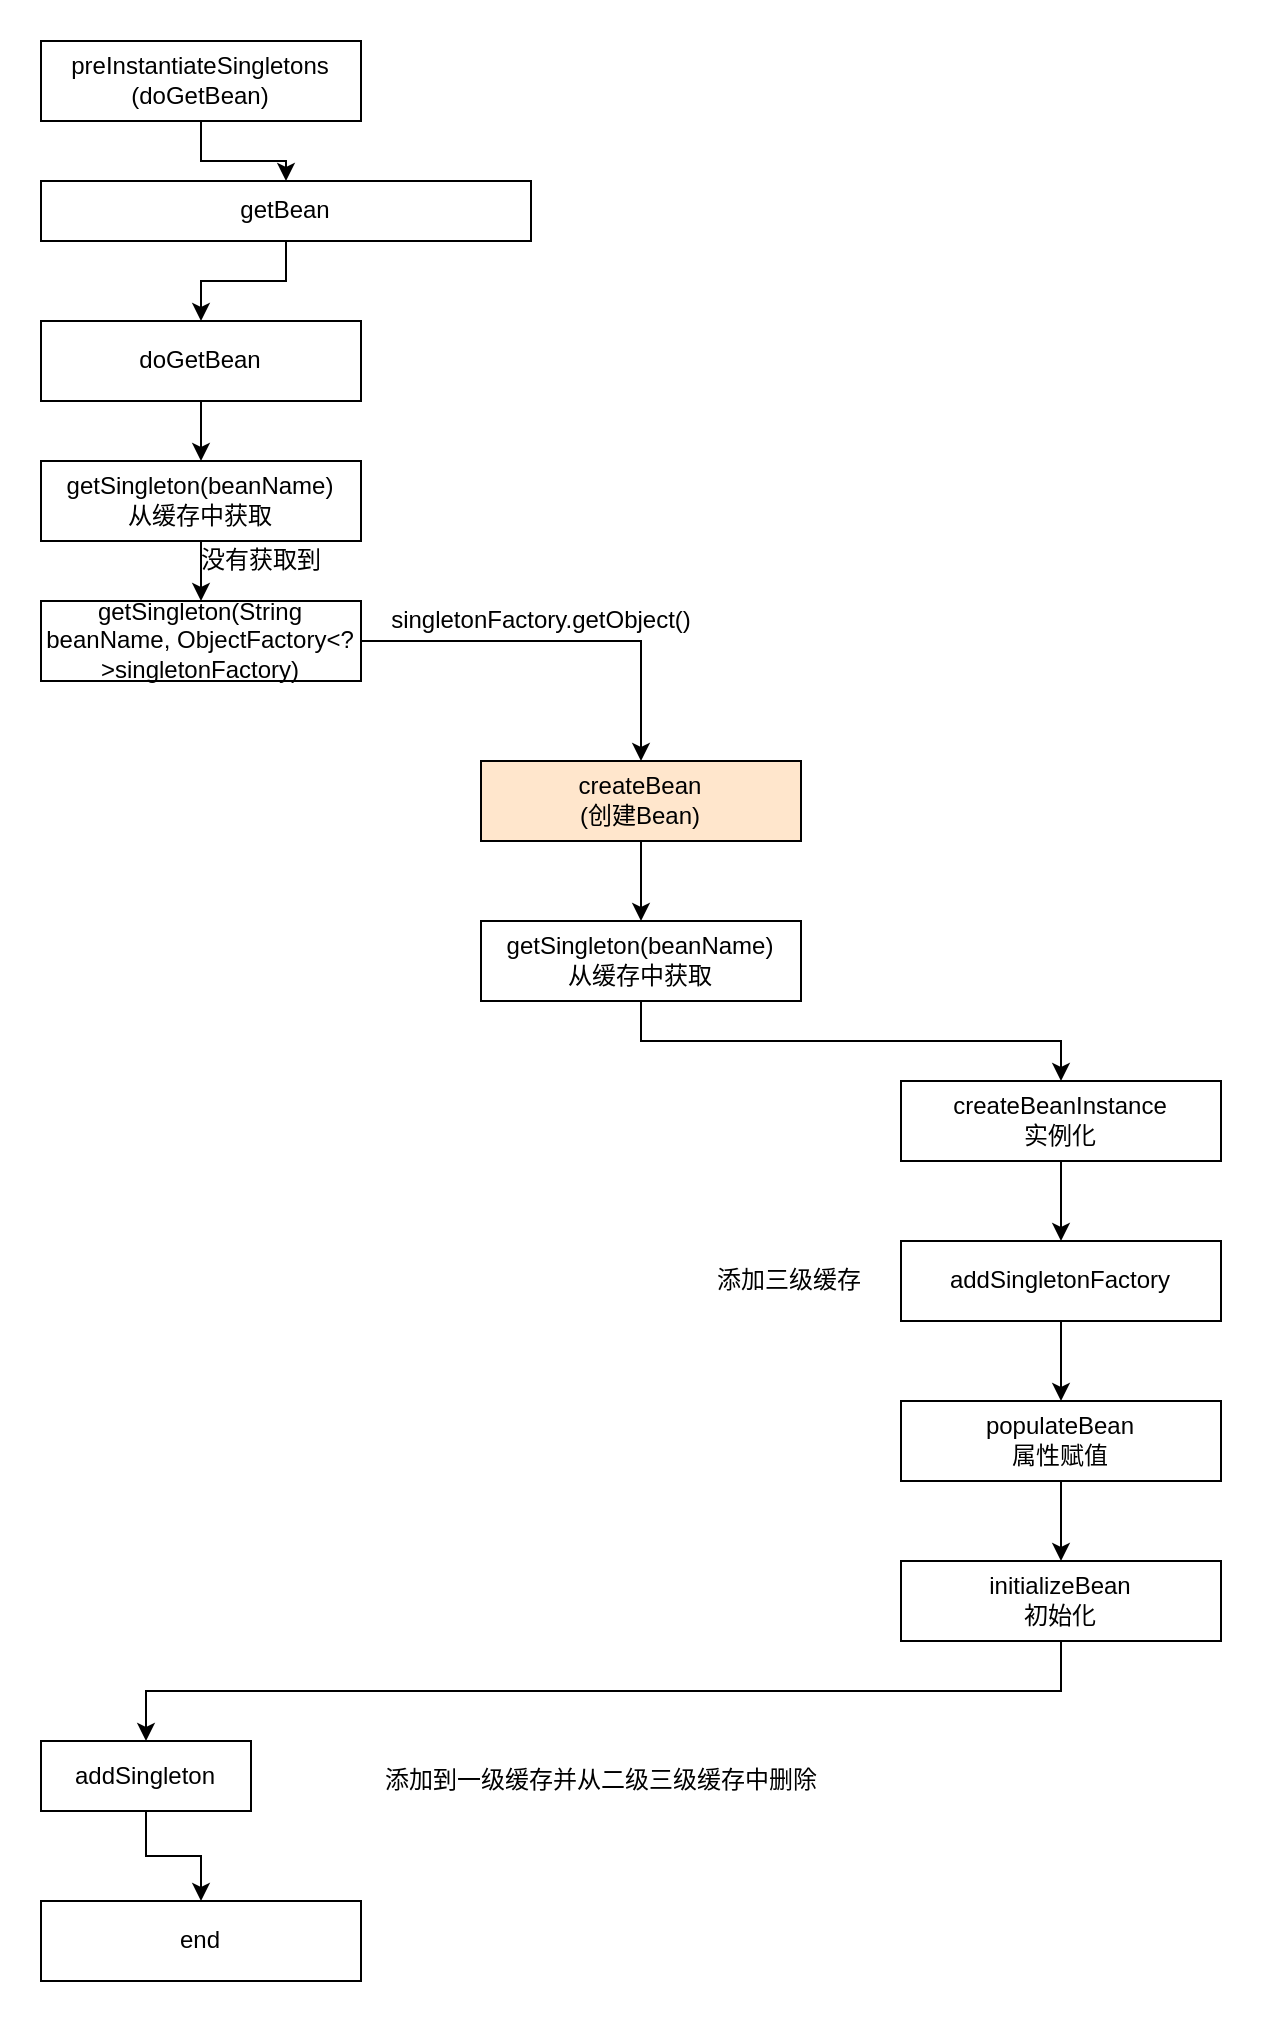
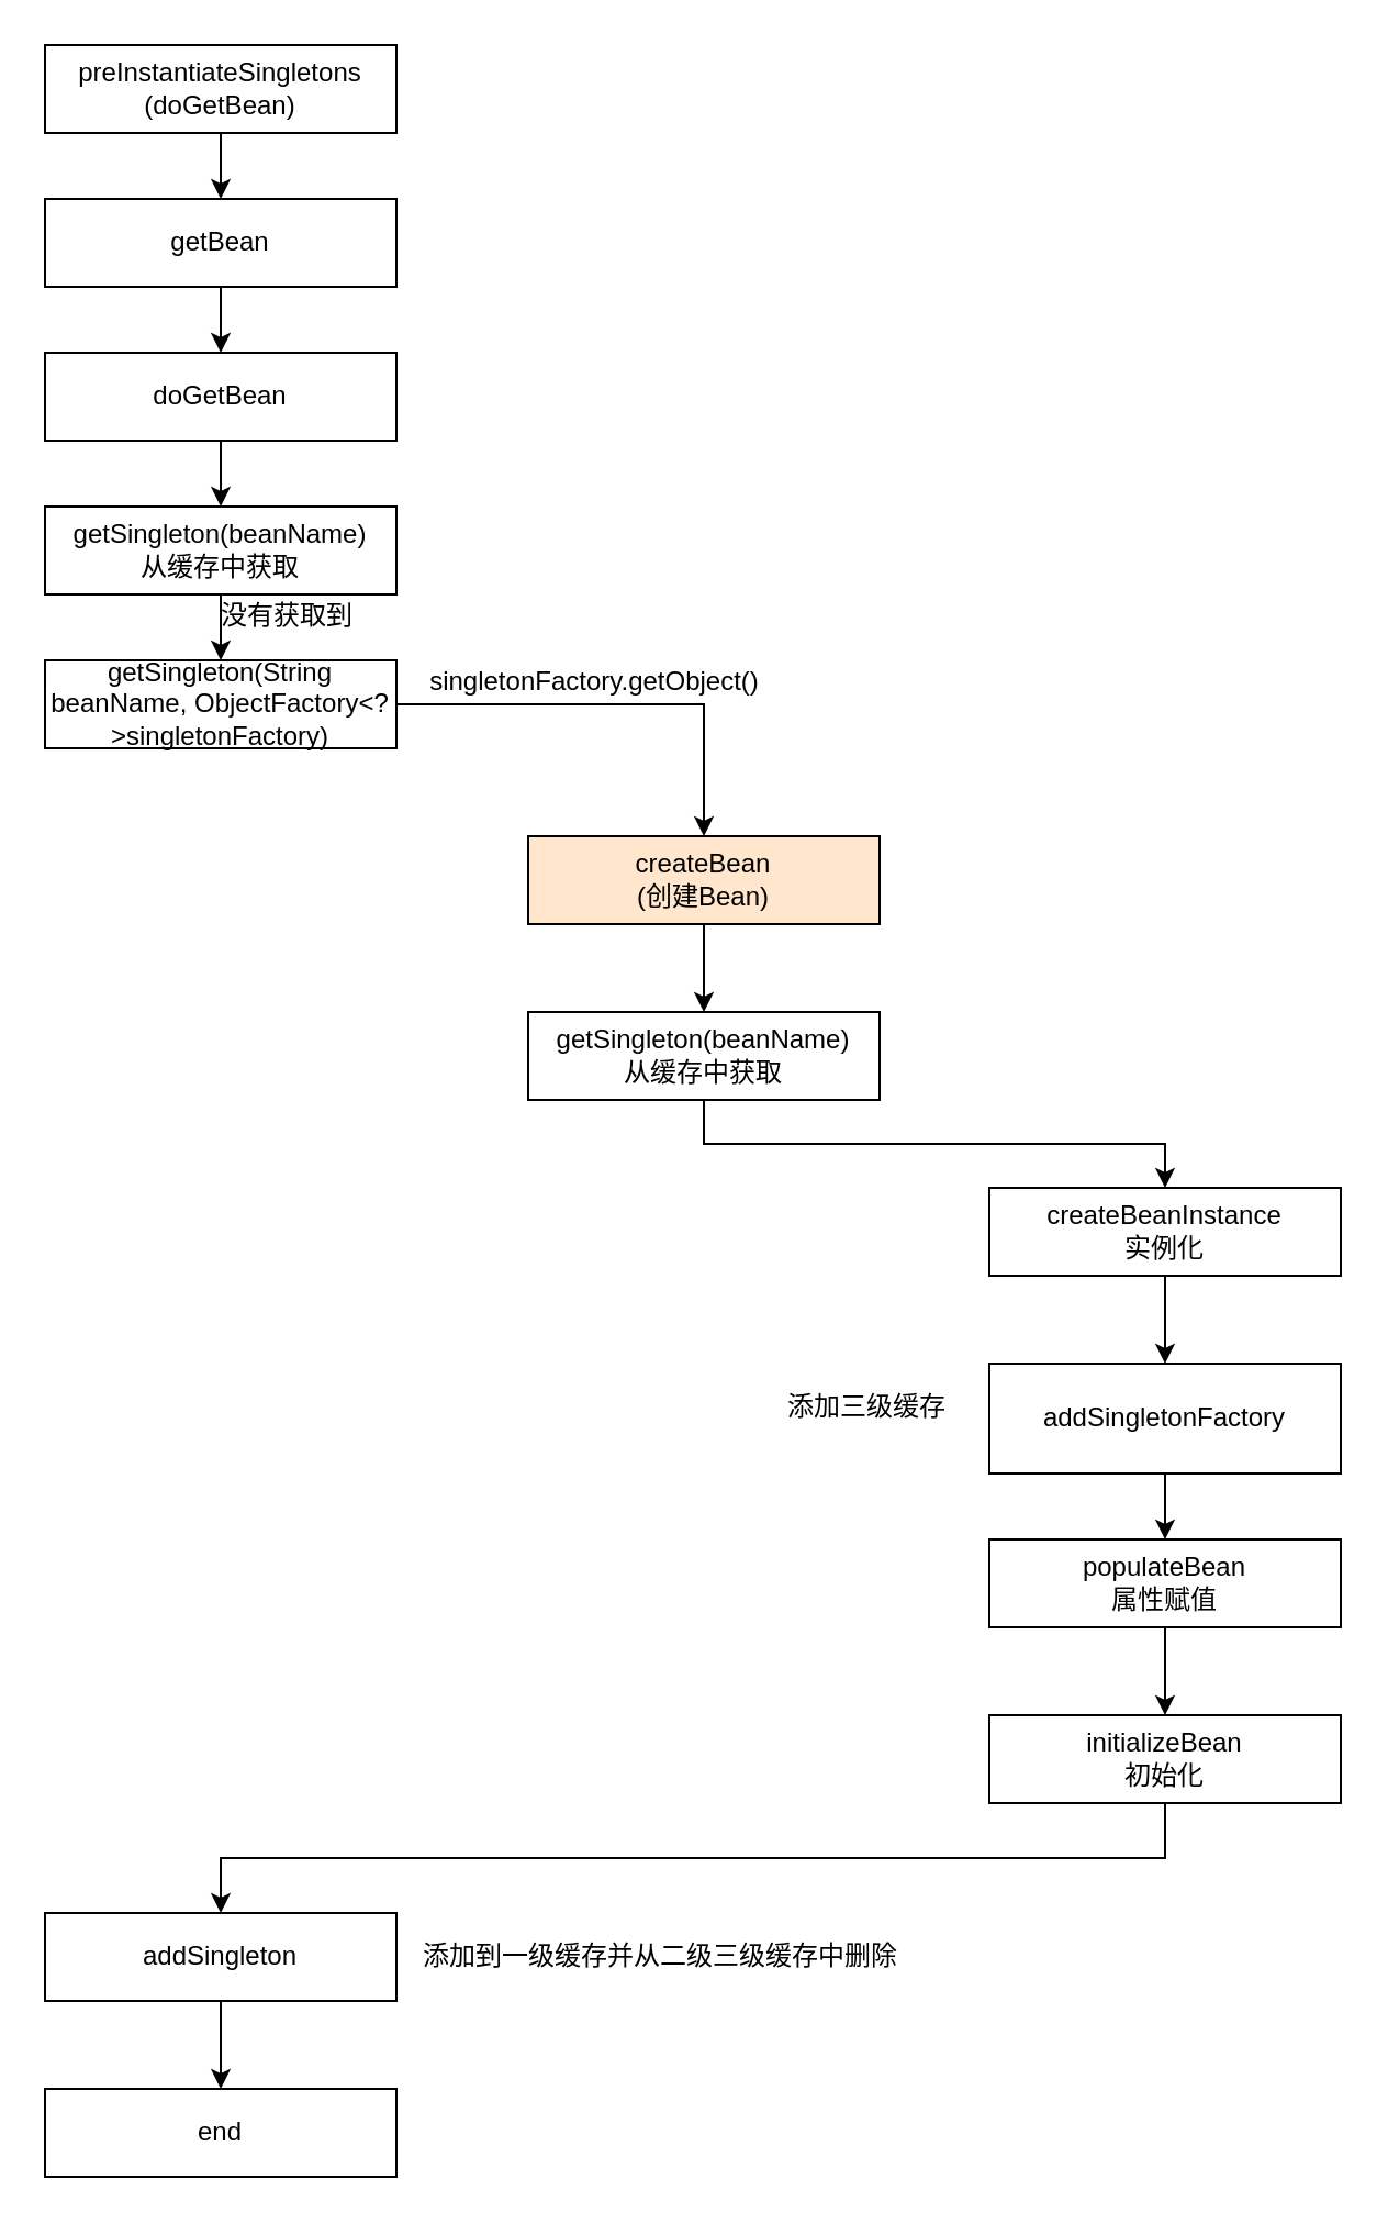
  <mxCell id="0" />
  <mxCell id="1" parent="0" />
  <mxCell id="2" style="edgeStyle=orthogonalEdgeStyle;rounded=0;orthogonalLoop=1;jettySize=auto;html=1;exitX=0.5;exitY=1;exitDx=0;exitDy=0;entryX=0.5;entryY=0;entryDx=0;entryDy=0;" edge="1" parent="1" source="3" target="5"><mxGeometry relative="1" as="geometry" /></mxCell>
  <mxCell id="3" value="preInstantiateSingletons&lt;br&gt;(doGetBean)" style="rounded=0;whiteSpace=wrap;html=1;" vertex="1" parent="1"><mxGeometry x="20" y="20" width="160" height="40" as="geometry" /></mxCell>
  <mxCell id="4" style="edgeStyle=orthogonalEdgeStyle;rounded=0;orthogonalLoop=1;jettySize=auto;html=1;exitX=0.5;exitY=1;exitDx=0;exitDy=0;entryX=0.5;entryY=0;entryDx=0;entryDy=0;" edge="1" parent="1" source="5" target="7"><mxGeometry relative="1" as="geometry" /></mxCell>
- <mxCell id="5" value="getBean" style="rounded=0;whiteSpace=wrap;html=1;" vertex="1" parent="1"><mxGeometry x="20" y="90" width="245" height="30" as="geometry" /></mxCell>
+ <mxCell id="5" value="getBean" style="rounded=0;whiteSpace=wrap;html=1;" vertex="1" parent="1"><mxGeometry x="20" y="90" width="160" height="40" as="geometry" /></mxCell>
  <mxCell id="6" style="edgeStyle=orthogonalEdgeStyle;rounded=0;orthogonalLoop=1;jettySize=auto;html=1;exitX=0.5;exitY=1;exitDx=0;exitDy=0;entryX=0.5;entryY=0;entryDx=0;entryDy=0;" edge="1" parent="1" source="7" target="9"><mxGeometry relative="1" as="geometry" /></mxCell>
  <mxCell id="7" value="doGetBean" style="rounded=0;whiteSpace=wrap;html=1;" vertex="1" parent="1"><mxGeometry x="20" y="160" width="160" height="40" as="geometry" /></mxCell>
  <mxCell id="8" style="edgeStyle=orthogonalEdgeStyle;rounded=0;orthogonalLoop=1;jettySize=auto;html=1;exitX=0.5;exitY=1;exitDx=0;exitDy=0;entryX=0.5;entryY=0;entryDx=0;entryDy=0;" edge="1" parent="1" source="9" target="11"><mxGeometry relative="1" as="geometry" /></mxCell>
  <mxCell id="9" value="getSingleton(beanName)&lt;br&gt;从缓存中获取" style="rounded=0;whiteSpace=wrap;html=1;" vertex="1" parent="1"><mxGeometry x="20" y="230" width="160" height="40" as="geometry" /></mxCell>
  <mxCell id="10" style="edgeStyle=orthogonalEdgeStyle;rounded=0;orthogonalLoop=1;jettySize=auto;html=1;exitX=1;exitY=0.5;exitDx=0;exitDy=0;" edge="1" parent="1" source="11" target="14"><mxGeometry relative="1" as="geometry" /></mxCell>
  <mxCell id="11" value="getSingleton(String beanName, ObjectFactory&amp;lt;?&amp;gt;singletonFactory)" style="rounded=0;whiteSpace=wrap;html=1;" vertex="1" parent="1"><mxGeometry x="20" y="300" width="160" height="40" as="geometry" /></mxCell>
  <mxCell id="12" value="没有获取到" style="text;html=1;align=center;verticalAlign=middle;resizable=0;points=[];autosize=1;strokeColor=none;fillColor=none;" vertex="1" parent="1"><mxGeometry x="90" y="270" width="80" height="20" as="geometry" /></mxCell>
  <mxCell id="13" style="edgeStyle=orthogonalEdgeStyle;rounded=0;orthogonalLoop=1;jettySize=auto;html=1;exitX=0.5;exitY=1;exitDx=0;exitDy=0;" edge="1" parent="1" source="14" target="16"><mxGeometry relative="1" as="geometry" /></mxCell>
  <mxCell id="14" value="createBean&lt;br&gt;(创建Bean)" style="rounded=0;whiteSpace=wrap;html=1;fillColor=#ffe6cc;" vertex="1" parent="1"><mxGeometry x="240" y="380" width="160" height="40" as="geometry" /></mxCell>
  <mxCell id="15" style="edgeStyle=orthogonalEdgeStyle;rounded=0;orthogonalLoop=1;jettySize=auto;html=1;exitX=0.5;exitY=1;exitDx=0;exitDy=0;" edge="1" parent="1" source="16" target="18"><mxGeometry relative="1" as="geometry" /></mxCell>
  <mxCell id="16" value="getSingleton(beanName)&lt;br&gt;从缓存中获取" style="rounded=0;whiteSpace=wrap;html=1;" vertex="1" parent="1"><mxGeometry x="240" y="460" width="160" height="40" as="geometry" /></mxCell>
  <mxCell id="17" style="edgeStyle=orthogonalEdgeStyle;rounded=0;orthogonalLoop=1;jettySize=auto;html=1;exitX=0.5;exitY=1;exitDx=0;exitDy=0;entryX=0.5;entryY=0;entryDx=0;entryDy=0;" edge="1" parent="1" source="18" target="20"><mxGeometry relative="1" as="geometry" /></mxCell>
  <mxCell id="18" value="createBeanInstance&lt;br&gt;实例化" style="rounded=0;whiteSpace=wrap;html=1;" vertex="1" parent="1"><mxGeometry x="450" y="540" width="160" height="40" as="geometry" /></mxCell>
  <mxCell id="19" style="edgeStyle=orthogonalEdgeStyle;rounded=0;orthogonalLoop=1;jettySize=auto;html=1;exitX=0.5;exitY=1;exitDx=0;exitDy=0;entryX=0.5;entryY=0;entryDx=0;entryDy=0;" edge="1" parent="1" source="20" target="22"><mxGeometry relative="1" as="geometry" /></mxCell>
- <mxCell id="20" value="addSingletonFactory" style="rounded=0;whiteSpace=wrap;html=1;" vertex="1" parent="1"><mxGeometry x="450" y="620" width="160" height="40" as="geometry" /></mxCell>
+ <mxCell id="20" value="addSingletonFactory" style="rounded=0;whiteSpace=wrap;html=1;" vertex="1" parent="1"><mxGeometry x="450" y="620" width="160" height="50" as="geometry" /></mxCell>
  <mxCell id="21" style="edgeStyle=orthogonalEdgeStyle;rounded=0;orthogonalLoop=1;jettySize=auto;html=1;exitX=0.5;exitY=1;exitDx=0;exitDy=0;entryX=0.5;entryY=0;entryDx=0;entryDy=0;" edge="1" parent="1" source="22" target="24"><mxGeometry relative="1" as="geometry" /></mxCell>
  <mxCell id="22" value="populateBean&lt;br&gt;属性赋值" style="rounded=0;whiteSpace=wrap;html=1;" vertex="1" parent="1"><mxGeometry x="450" y="700" width="160" height="40" as="geometry" /></mxCell>
  <mxCell id="23" style="edgeStyle=orthogonalEdgeStyle;rounded=0;orthogonalLoop=1;jettySize=auto;html=1;exitX=0.5;exitY=1;exitDx=0;exitDy=0;" edge="1" parent="1" source="24" target="27"><mxGeometry relative="1" as="geometry" /></mxCell>
  <mxCell id="24" value="initializeBean&lt;br&gt;初始化" style="rounded=0;whiteSpace=wrap;html=1;" vertex="1" parent="1"><mxGeometry x="450" y="780" width="160" height="40" as="geometry" /></mxCell>
  <mxCell id="25" value="singletonFactory.getObject()" style="text;html=1;align=center;verticalAlign=middle;resizable=0;points=[];autosize=1;strokeColor=none;fillColor=none;" vertex="1" parent="1"><mxGeometry x="185" y="300" width="170" height="20" as="geometry" /></mxCell>
  <mxCell id="26" style="edgeStyle=orthogonalEdgeStyle;rounded=0;orthogonalLoop=1;jettySize=auto;html=1;exitX=0.5;exitY=1;exitDx=0;exitDy=0;entryX=0.5;entryY=0;entryDx=0;entryDy=0;" edge="1" parent="1" source="27" target="28"><mxGeometry relative="1" as="geometry" /></mxCell>
- <mxCell id="27" value="addSingleton" style="rounded=0;whiteSpace=wrap;html=1;" vertex="1" parent="1"><mxGeometry x="20" y="870" width="105" height="35" as="geometry" /></mxCell>
+ <mxCell id="27" value="addSingleton" style="rounded=0;whiteSpace=wrap;html=1;" vertex="1" parent="1"><mxGeometry x="20" y="870" width="160" height="40" as="geometry" /></mxCell>
  <mxCell id="28" value="end" style="rounded=0;whiteSpace=wrap;html=1;" vertex="1" parent="1"><mxGeometry x="20" y="950" width="160" height="40" as="geometry" /></mxCell>
  <mxCell id="29" value="添加到一级缓存并从二级三级缓存中删除" style="text;html=1;align=center;verticalAlign=middle;resizable=0;points=[];autosize=1;strokeColor=none;fillColor=none;" vertex="1" parent="1"><mxGeometry x="185" y="880" width="230" height="20" as="geometry" /></mxCell>
  <mxCell id="30" value="添加三级缓存" style="text;html=1;align=center;verticalAlign=middle;resizable=0;points=[];autosize=1;strokeColor=none;fillColor=none;" vertex="1" parent="1"><mxGeometry x="349" y="630" width="90" height="20" as="geometry" /></mxCell>
